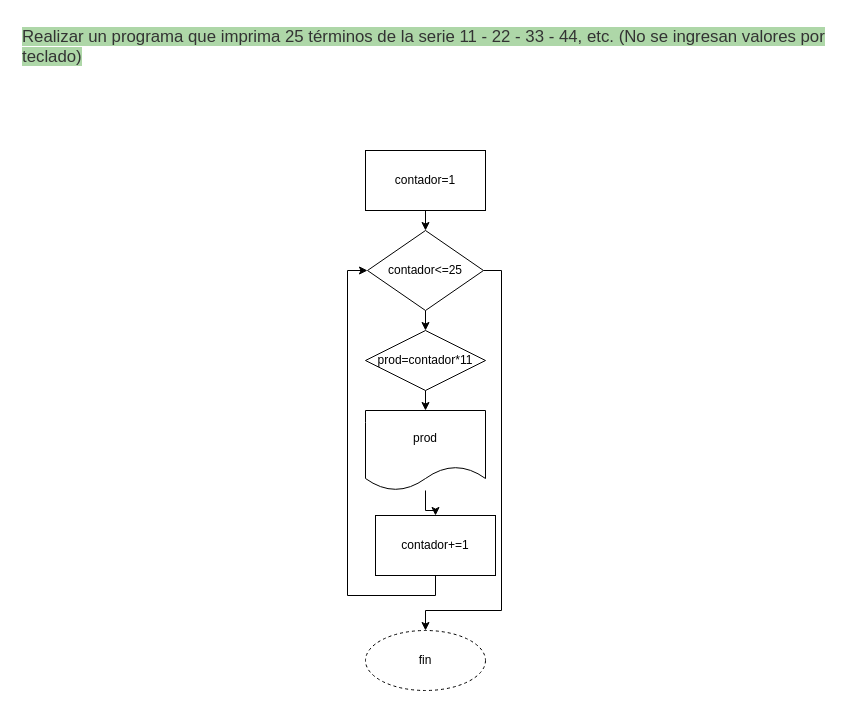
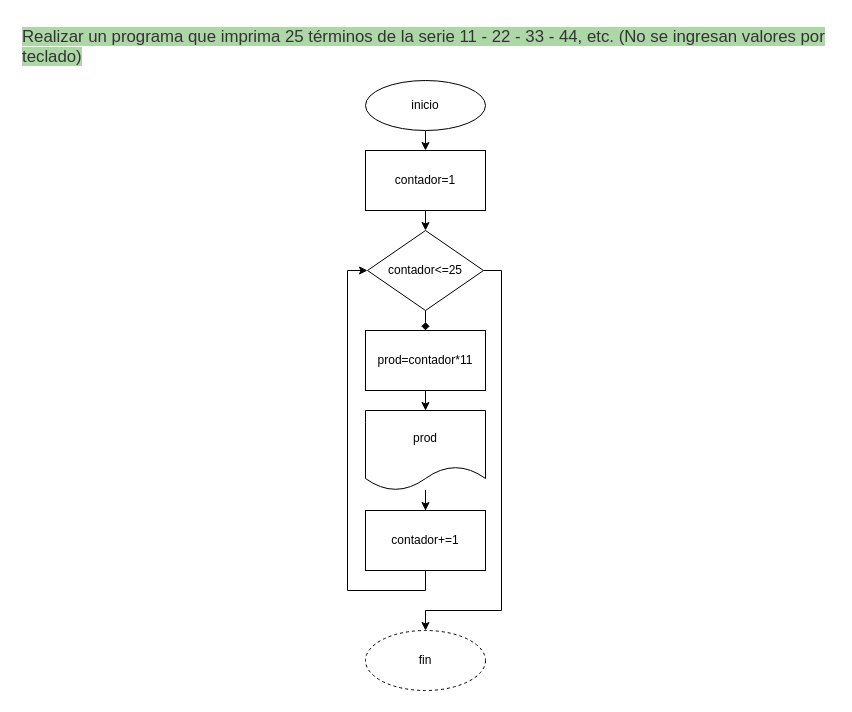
  <mxCell id="0" />
  <mxCell id="1" parent="0" />
  <mxCell id="2" value="&lt;span style=&quot;color: rgb(51, 51, 51); font-family: sans-serif, arial; font-size: 16.8px; font-style: normal; font-variant-ligatures: normal; font-variant-caps: normal; font-weight: 400; letter-spacing: normal; orphans: 2; text-align: left; text-indent: 0px; text-transform: none; widows: 2; word-spacing: 0px; -webkit-text-stroke-width: 0px; background-color: rgb(174, 215, 168); text-decoration-thickness: initial; text-decoration-style: initial; text-decoration-color: initial; float: none; display: inline !important;&quot;&gt;Realizar un programa que imprima 25 términos de la serie 11 - 22 - 33 - 44, etc. (No se ingresan valores por teclado)&lt;/span&gt;" style="text;whiteSpace=wrap;html=1;" vertex="1" parent="1"><mxGeometry x="20" width="810" height="50" as="geometry" y="20" /></mxCell>
+ <mxCell id="3" style="edgeStyle=orthogonalEdgeStyle;rounded=0;orthogonalLoop=1;jettySize=auto;html=1;exitX=0.5;exitY=1;exitDx=0;exitDy=0;entryX=0.5;entryY=0;entryDx=0;entryDy=0;" edge="1" parent="1" source="4" target="6"><mxGeometry relative="1" as="geometry" /></mxCell>
+ <mxCell id="4" value="inicio" style="ellipse;whiteSpace=wrap;html=1;" vertex="1" parent="1"><mxGeometry x="365" y="80" width="120" height="50" as="geometry" /></mxCell>
  <mxCell id="5" style="edgeStyle=orthogonalEdgeStyle;rounded=0;orthogonalLoop=1;jettySize=auto;html=1;exitX=0.5;exitY=1;exitDx=0;exitDy=0;entryX=0.5;entryY=0;entryDx=0;entryDy=0;" edge="1" parent="1" source="6" target="9"><mxGeometry relative="1" as="geometry" /></mxCell>
  <mxCell id="6" value="contador=1" style="rounded=0;whiteSpace=wrap;html=1;" vertex="1" parent="1"><mxGeometry x="365" y="150" width="120" height="60" as="geometry" /></mxCell>
- <mxCell id="7" style="edgeStyle=orthogonalEdgeStyle;rounded=0;orthogonalLoop=1;jettySize=auto;html=1;exitX=0.5;exitY=1;exitDx=0;exitDy=0;entryX=0.5;entryY=0;entryDx=0;entryDy=0;" edge="1" parent="1" source="9" target="11"><mxGeometry relative="1" as="geometry" /></mxCell>
+ <mxCell id="7" style="edgeStyle=orthogonalEdgeStyle;rounded=0;orthogonalLoop=1;jettySize=auto;html=1;exitX=0.5;exitY=1;exitDx=0;exitDy=0;entryX=0.5;entryY=0;entryDx=0;entryDy=0;endArrow=diamond;" edge="1" parent="1" source="9" target="11"><mxGeometry relative="1" as="geometry" /></mxCell>
  <mxCell id="8" style="edgeStyle=orthogonalEdgeStyle;rounded=0;orthogonalLoop=1;jettySize=auto;html=1;exitX=1;exitY=0.5;exitDx=0;exitDy=0;entryX=0.5;entryY=0;entryDx=0;entryDy=0;" edge="1" parent="1" source="9" target="14"><mxGeometry relative="1" as="geometry"><Array as="points"><mxPoint x="501" y="270" /><mxPoint x="501" y="610" /><mxPoint x="425" y="610" /></Array></mxGeometry></mxCell>
  <mxCell id="9" value="contador&amp;lt;=25" style="rhombus;whiteSpace=wrap;html=1;" vertex="1" parent="1"><mxGeometry x="367" y="230" width="116" height="80" as="geometry" /></mxCell>
  <mxCell id="10" style="edgeStyle=orthogonalEdgeStyle;rounded=0;orthogonalLoop=1;jettySize=auto;html=1;exitX=0.5;exitY=1;exitDx=0;exitDy=0;entryX=0.5;entryY=0;entryDx=0;entryDy=0;" edge="1" parent="1" source="11" target="13"><mxGeometry relative="1" as="geometry" /></mxCell>
- <mxCell id="11" value="prod=contador*11" style="rhombus;whiteSpace=wrap;html=1;" vertex="1" parent="1"><mxGeometry x="365" y="330" width="120" height="60" as="geometry" /></mxCell>
+ <mxCell id="11" value="prod=contador*11" style="rounded=0;whiteSpace=wrap;html=1;" vertex="1" parent="1"><mxGeometry x="365" y="330" width="120" height="60" as="geometry" /></mxCell>
  <mxCell id="12" style="edgeStyle=orthogonalEdgeStyle;rounded=0;orthogonalLoop=1;jettySize=auto;html=1;entryX=0.5;entryY=0;entryDx=0;entryDy=0;" edge="1" parent="1" source="13" target="16"><mxGeometry relative="1" as="geometry" /></mxCell>
  <mxCell id="13" value="prod" style="shape=document;whiteSpace=wrap;html=1;boundedLbl=1;" vertex="1" parent="1"><mxGeometry x="365" y="410" width="120" height="80" as="geometry" /></mxCell>
  <mxCell id="14" value="fin" style="ellipse;whiteSpace=wrap;html=1;dashed=1;" vertex="1" parent="1"><mxGeometry x="365" y="630" width="120" height="60" as="geometry" /></mxCell>
  <mxCell id="15" style="edgeStyle=orthogonalEdgeStyle;rounded=0;orthogonalLoop=1;jettySize=auto;html=1;exitX=0.5;exitY=1;exitDx=0;exitDy=0;entryX=0;entryY=0.5;entryDx=0;entryDy=0;" edge="1" parent="1" source="16" target="9"><mxGeometry relative="1" as="geometry" /></mxCell>
- <mxCell id="16" value="contador+=1" style="rounded=0;whiteSpace=wrap;html=1;" vertex="1" parent="1"><mxGeometry x="375" y="515" width="120" height="60" as="geometry" /></mxCell>
+ <mxCell id="16" value="contador+=1" style="rounded=0;whiteSpace=wrap;html=1;" vertex="1" parent="1"><mxGeometry x="365" y="510" width="120" height="60" as="geometry" /></mxCell>
